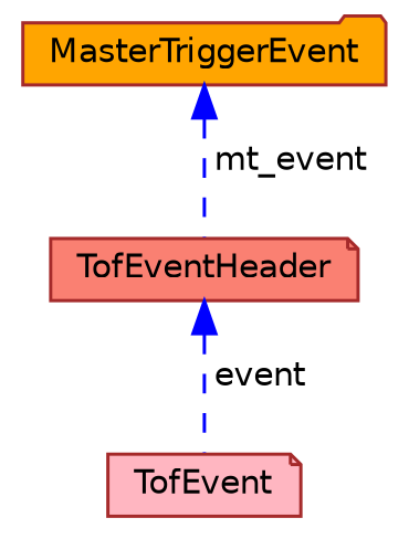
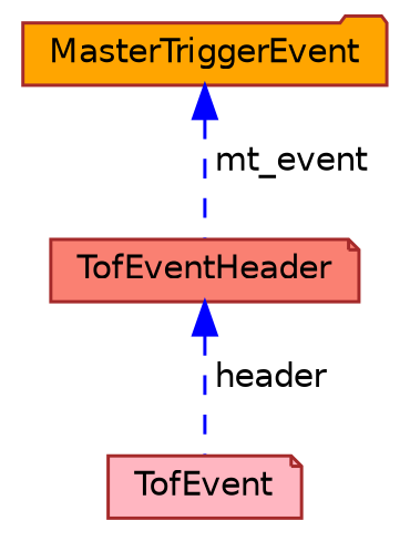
  digraph {
    node [color=brown fontname=Helvetica fontsize=10 shape=note style=filled]
    edge [color=blue dir=back fontname=Helvetica fontsize=10 labelfontname=Helvetica labelfontsize=10 style=dashed]
    n1 [fillcolor=lightpink fontcolor=black height=0.2 label=TofEvent width=0.4]
    n2 [fillcolor=salmon height=0.2 label=TofEventHeader width=0.4]
    n3 [fillcolor=orange height=0.2 label=MasterTriggerEvent shape=folder width=0.4]
-   n2 -> n1 [label=" event"]
+   n2 -> n1 [label=" header"]
    n3 -> n2 [label=" mt_event"]
  }
